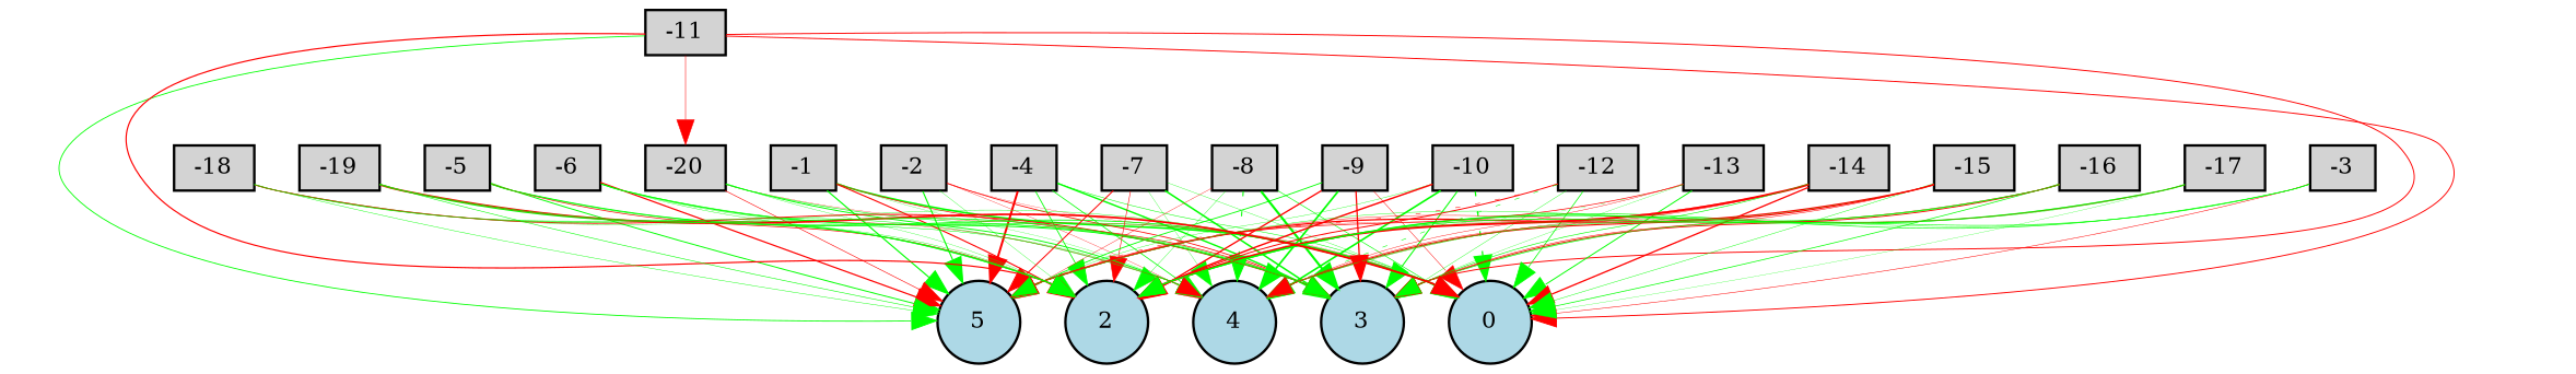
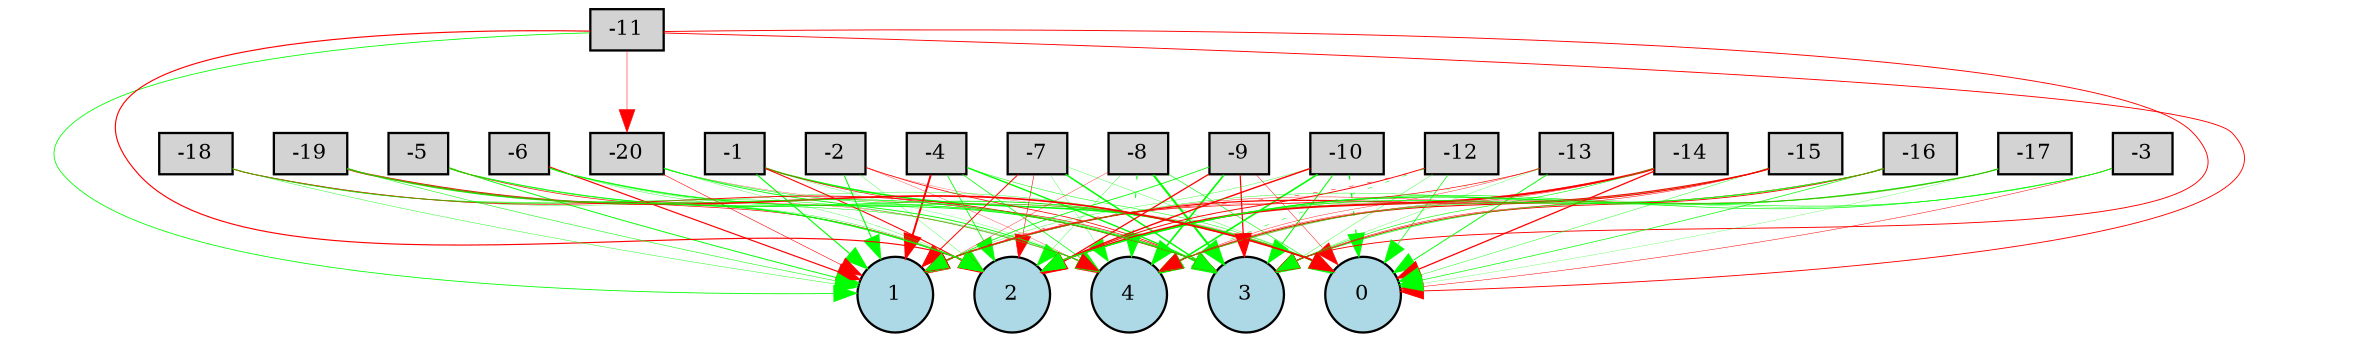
  digraph {
    node [fillcolor=lightgray fontsize=9 shape=box style=filled]
    edge [color=green style=solid]
    -1 [height=0.2 width=0.2]
    0 [fillcolor=lightblue height=0.2 shape=circle width=0.2]
-   1 [fillcolor=lightblue height=0.2 shape=circle width=0.2 label=5]
+   1 [fillcolor=lightblue height=0.2 shape=circle width=0.2]
    2 [fillcolor=lightblue height=0.2 shape=circle width=0.2]
    3 [fillcolor=lightblue height=0.2 shape=circle width=0.2]
    4 [fillcolor=lightblue height=0.2 shape=circle width=0.2]
    -2 [height=0.2 width=0.2]
    -3 [height=0.2 width=0.2]
    -4 [height=0.2 width=0.2]
    -5 [height=0.2 width=0.2]
    -6 [height=0.2 width=0.2]
    -7 [height=0.2 width=0.2]
    -8 [height=0.2 width=0.2]
    -9 [height=0.2 width=0.2]
    -10 [height=0.2 width=0.2]
    -11 [height=0.2 width=0.2]
    -20 [height=0.2 width=0.2]
    -12 [height=0.2 width=0.2]
    -13 [height=0.2 width=0.2]
    -14 [height=0.2 width=0.2]
    -15 [height=0.2 width=0.2]
    -16 [height=0.2 width=0.2]
    -17 [height=0.2 width=0.2]
    -18 [height=0.2 width=0.2]
    -19 [height=0.2 width=0.2]
    -1 -> 0 [penwidth=0.6940984144569157]
    -1 -> 1 [penwidth=0.49575919505009325]
    -1 -> 2 [color=red penwidth=0.4712896646331124]
    -1 -> 3 [color=red penwidth=0.282208442986958]
    -1 -> 4 [penwidth=0.1085624743292658]
    -2 -> 0 [color=red penwidth=0.10709712822482063]
    -2 -> 1 [penwidth=0.4790910706423267]
    -2 -> 2 [penwidth=0.1365957673917076]
    -2 -> 3 [color=red penwidth=0.33796722326585493]
    -2 -> 4 [color=red penwidth=0.13518265587175288]
    -3 -> 0 [color=red penwidth=0.21582050735352876]
    -3 -> 2 [penwidth=0.28383904521117154]
    -3 -> 3 [penwidth=0.2513167956308807]
    -3 -> 4 [penwidth=0.15072160589494832]
    -4 -> 0 [penwidth=0.2195923676326387]
    -4 -> 1 [color=red penwidth=0.8559684372193287]
    -4 -> 2 [penwidth=0.35526472938727705]
    -4 -> 3 [penwidth=0.6066734442359533]
    -4 -> 4 [penwidth=0.3276884733851917]
    -5 -> 0 [penwidth=0.36279964859962033]
    -5 -> 1 [penwidth=0.41174912531548435]
    -5 -> 2 [color=red penwidth=0.29263999695441517]
    -5 -> 3 [penwidth=0.22659248852071615]
    -5 -> 4 [penwidth=0.11032631302870838]
    -6 -> 0 [penwidth=0.28286434093062335]
    -6 -> 1 [color=red penwidth=0.5183064894087499]
    -6 -> 2 [penwidth=0.15923375468437212]
    -6 -> 3 [penwidth=0.4049085889963876]
    -6 -> 4 [penwidth=0.1394353725578084]
    -7 -> 0 [penwidth=0.1449919371677808]
    -7 -> 1 [color=red penwidth=0.42963378389948725]
    -7 -> 2 [color=red penwidth=0.24642972193005616]
    -7 -> 3 [penwidth=0.649385328406428]
    -7 -> 4 [penwidth=0.12713392750510946]
    -8 -> 0 [penwidth=0.2669617376434912]
    -8 -> 1 [color=red penwidth=0.15829050680303716]
    -8 -> 2 [penwidth=0.1476950577355049]
    -8 -> 3 [penwidth=0.9028672208147085]
    -8 -> 4 [penwidth=0.4521208023538672 style=dotted]
    -9 -> 0 [color=red penwidth=0.1973011744467371]
    -9 -> 1 [penwidth=0.3700616526463113]
    -9 -> 2 [color=red penwidth=0.555001270853836]
    -9 -> 3 [color=red penwidth=0.5380343423055545]
    -9 -> 4 [penwidth=0.7195593223577955]
    -10 -> 0 [penwidth=0.5375129830236933 style=dotted]
    -10 -> 1 [penwidth=0.14759262170279364]
    -10 -> 2 [color=red penwidth=0.6108402168999352]
    -10 -> 3 [penwidth=0.440131036810096]
    -10 -> 4 [penwidth=0.6964769171724076]
    -11 -> 0 [color=red penwidth=0.40197884463225164]
    -11 -> 1 [penwidth=0.36500252413867984]
    -11 -> 2 [color=red penwidth=0.49954384994110257]
    -11 -> 3 [color=red penwidth=0.407204637228729]
    -11 -> -20 [color=red penwidth=0.2206307037876773]
    -20 -> 0 [color=red penwidth=0.11314318136825696]
    -20 -> 1 [color=red penwidth=0.25354884927405913]
    -20 -> 2 [penwidth=0.12985976532691043]
    -20 -> 3 [penwidth=0.24165389028426063]
    -20 -> 4 [penwidth=0.39329152471223217]
    -12 -> 0 [penwidth=0.3148817688951942]
    -12 -> 1 [color=red penwidth=0.2227445796032259 style=dotted]
    -12 -> 2 [color=red penwidth=0.4188316470599751]
    -12 -> 3 [penwidth=0.16300801816794153]
    -12 -> 4 [penwidth=0.2312253401272546 style=dotted]
    -13 -> 0 [penwidth=0.4036220440373235]
    -13 -> 1 [color=red penwidth=0.29402423364783453]
    -13 -> 2 [penwidth=0.11196694061093887 style=dotted]
    -13 -> 3 [penwidth=0.12056941458501257]
    -13 -> 4 [color=red penwidth=0.17555234762799357]
    -14 -> 0 [color=red penwidth=0.5527148461958362]
    -14 -> 1 [color=red penwidth=0.1301678728879465]
    -14 -> 2 [color=red penwidth=0.8758801842105842]
    -14 -> 3 [penwidth=0.2645074282022337]
    -14 -> 4 [color=red penwidth=0.18879969516799316]
    -15 -> 0 [penwidth=0.18531338057845861]
    -15 -> 1 [color=red penwidth=0.5458379699219075]
    -15 -> 2 [penwidth=0.10670520335276135]
    -15 -> 3 [color=red penwidth=0.22029357025418386]
    -15 -> 4 [color=red penwidth=0.4787584217421579]
    -16 -> 0 [penwidth=0.3046548645314161]
    -16 -> 1 [color=red penwidth=0.1777069593328679]
    -16 -> 2 [penwidth=0.3368295525211092]
    -16 -> 3 [color=red penwidth=0.38782314912791294]
    -16 -> 4 [penwidth=0.23813005028442444]
    -17 -> 0 [penwidth=0.11250367496729906]
    -17 -> 1 [penwidth=0.17424948077164648]
    -17 -> 2 [penwidth=0.5016374510264991]
    -17 -> 3 [penwidth=0.1515377287586859]
    -17 -> 4 [color=red penwidth=0.11071857090538573]
    -18 -> 0 [penwidth=0.15781618478381126]
    -18 -> 1 [penwidth=0.18122713950880714]
    -18 -> 2 [penwidth=0.2788807037784604]
    -18 -> 3 [color=red penwidth=0.3994779791910694]
    -18 -> 4 [penwidth=0.21490947684681455]
    -19 -> 0 [color=red penwidth=0.7402982250035741]
    -19 -> 1 [penwidth=0.23932574668108306]
    -19 -> 2 [penwidth=0.4787682019441152]
    -19 -> 3 [penwidth=0.34034501016328433]
    -19 -> 4 [color=red penwidth=0.12512166324630017]
  }
